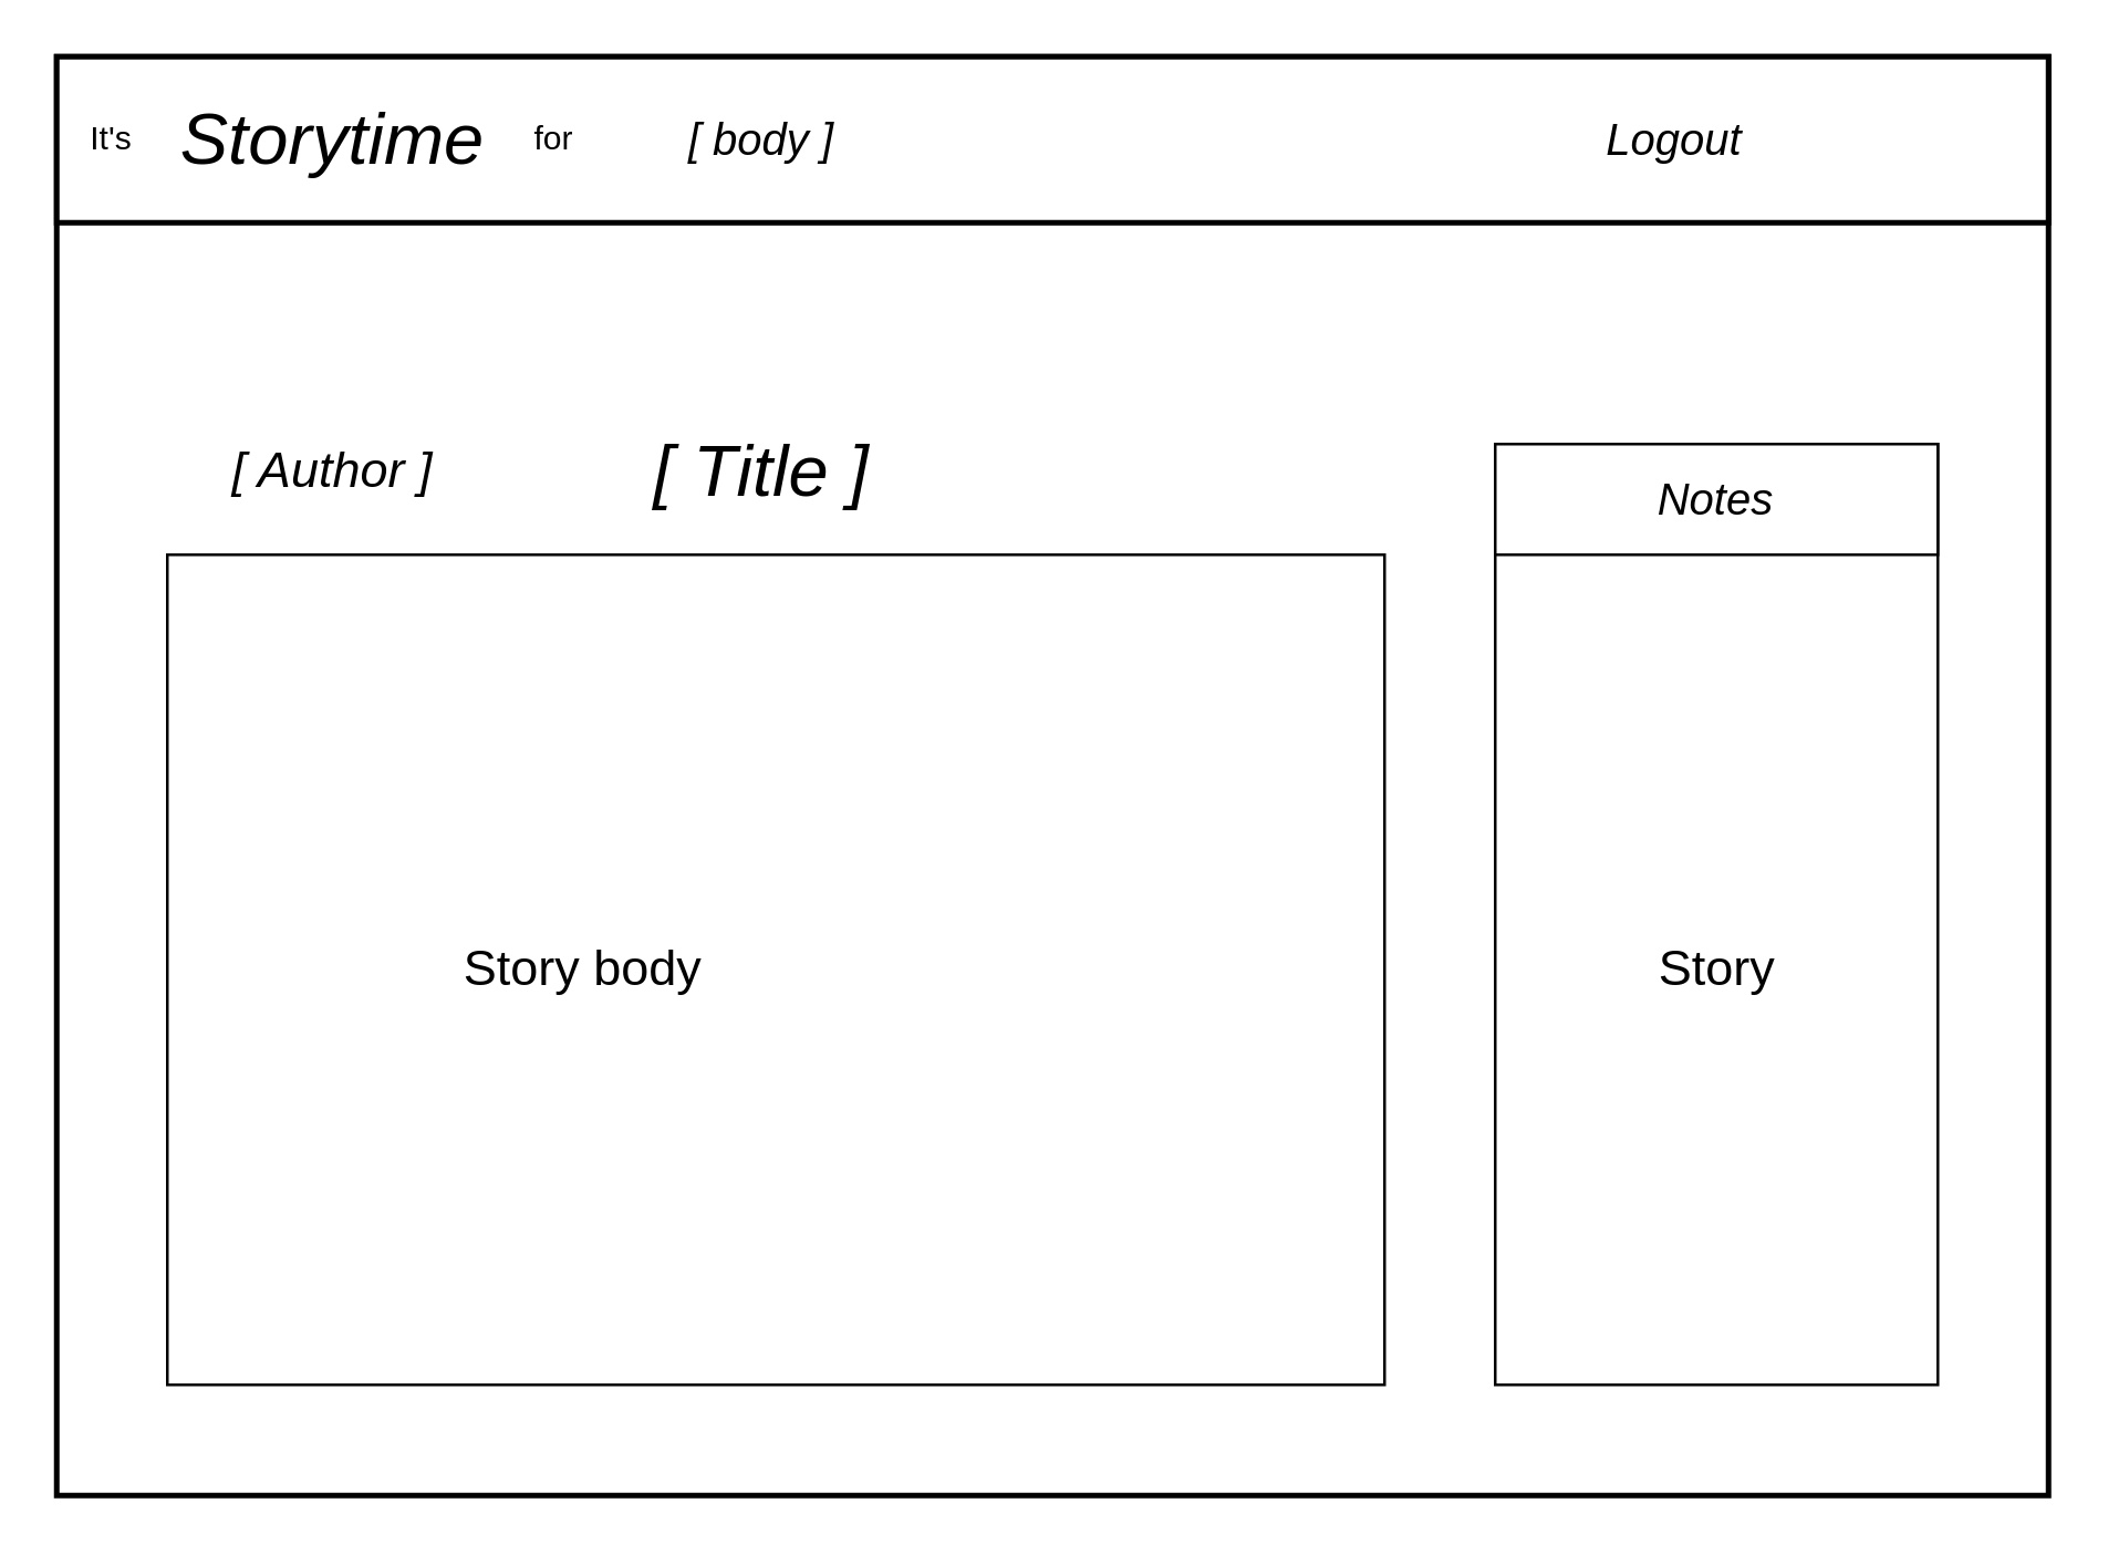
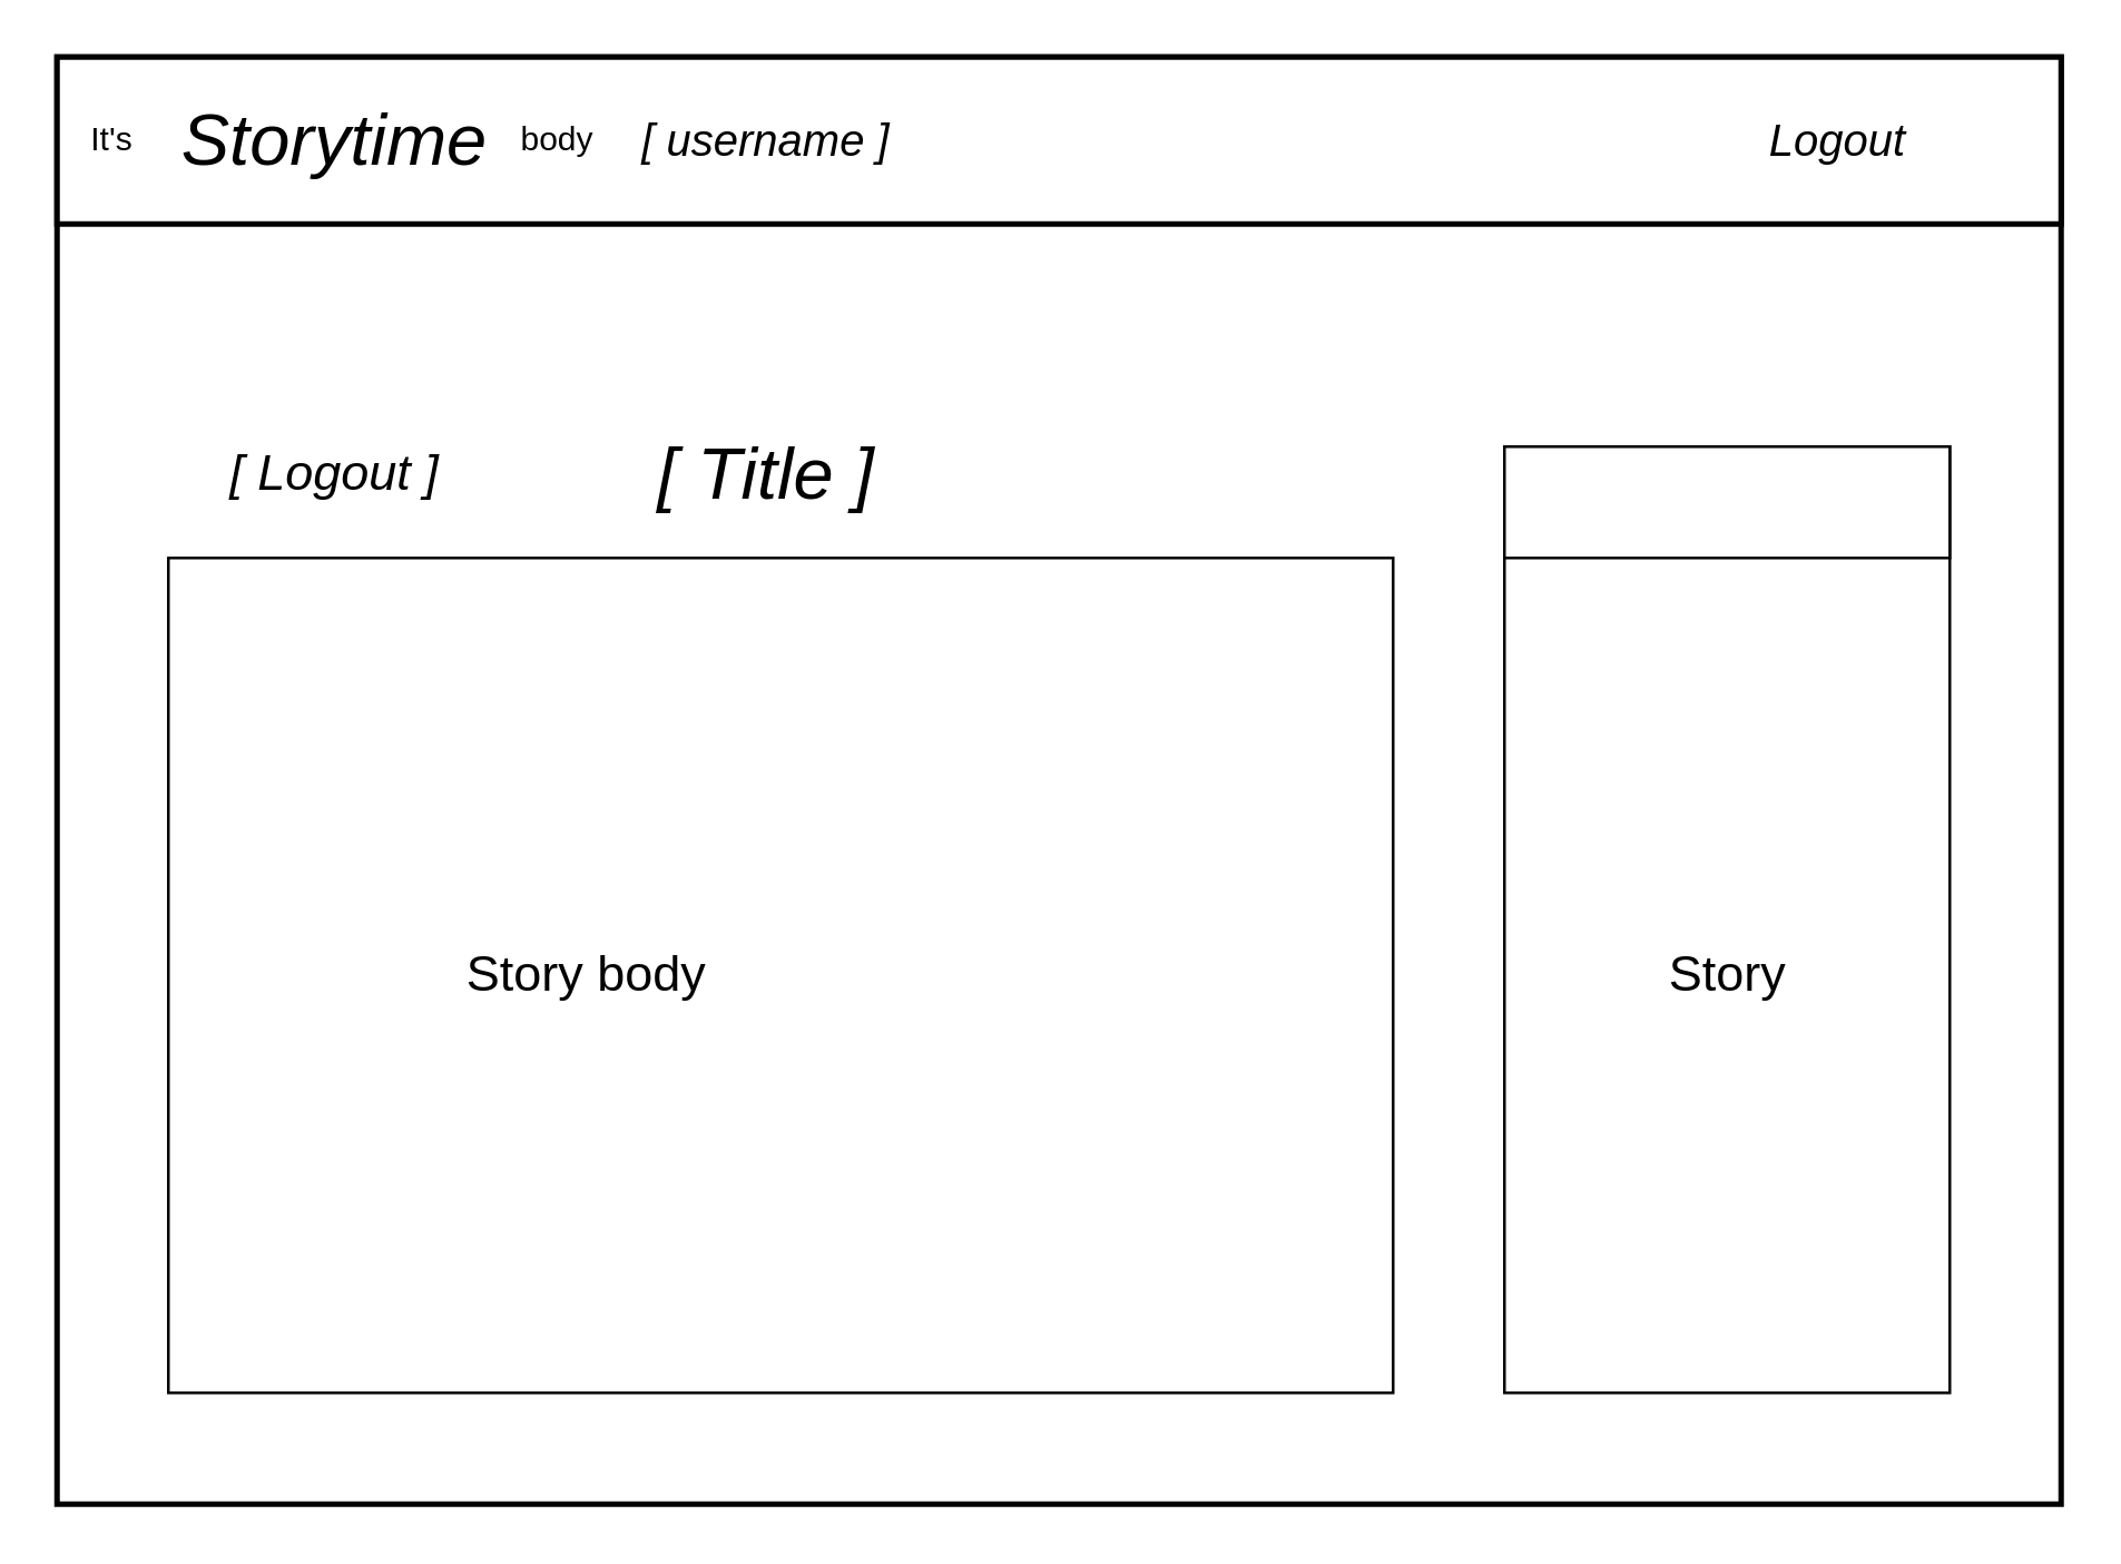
  <mxCell id="0" />
  <mxCell id="1" parent="0" />
  <mxCell id="2" value="" style="rounded=0;whiteSpace=wrap;html=1;strokeWidth=2;" vertex="1" parent="1"><mxGeometry x="20" y="20" width="720" height="520" as="geometry" /></mxCell>
  <mxCell id="3" value="" style="rounded=0;whiteSpace=wrap;html=1;strokeWidth=2;" vertex="1" parent="1"><mxGeometry x="20" y="20" width="720" height="60" as="geometry" /></mxCell>
  <mxCell id="4" value="&lt;font size=&quot;1&quot;&gt;&lt;i style=&quot;font-size: 26px&quot;&gt;[ Title ]&lt;/i&gt;&lt;/font&gt;" style="text;html=1;strokeColor=none;fillColor=none;align=center;verticalAlign=middle;whiteSpace=wrap;rounded=0;" vertex="1" parent="1"><mxGeometry x="175" y="150" width="200" height="40" as="geometry" /></mxCell>
  <mxCell id="5" value="&lt;font style=&quot;font-size: 26px&quot;&gt;&lt;i&gt;Storytime&lt;/i&gt;&lt;/font&gt;" style="text;html=1;strokeColor=none;fillColor=none;align=center;verticalAlign=middle;whiteSpace=wrap;rounded=0;" vertex="1" parent="1"><mxGeometry x="50" y="40" width="140" height="20" as="geometry" /></mxCell>
- <mxCell id="6" value="&lt;font size=&quot;1&quot;&gt;&lt;i style=&quot;font-size: 16px&quot;&gt;[ body ]&lt;/i&gt;&lt;/font&gt;" style="text;html=1;strokeColor=none;fillColor=none;align=center;verticalAlign=middle;whiteSpace=wrap;rounded=0;" vertex="1" parent="1"><mxGeometry x="150" y="40" width="250" height="20" as="geometry" /></mxCell>
- <mxCell id="7" value="&lt;i&gt;&lt;font style=&quot;font-size: 16px&quot;&gt;Logout&lt;/font&gt;&lt;/i&gt;" style="text;html=1;strokeColor=none;fillColor=none;align=center;verticalAlign=middle;whiteSpace=wrap;rounded=0;" vertex="1" parent="1"><mxGeometry x="555" y="40" width="100" height="20" as="geometry" /></mxCell>
- <mxCell id="8" value="for" style="text;html=1;strokeColor=none;fillColor=none;align=center;verticalAlign=middle;whiteSpace=wrap;rounded=0;" vertex="1" parent="1"><mxGeometry x="180" y="40" width="40" height="20" as="geometry" /></mxCell>
+ <mxCell id="6" value="&lt;font size=&quot;1&quot;&gt;&lt;i style=&quot;font-size: 16px&quot;&gt;[ username ]&lt;/i&gt;&lt;/font&gt;" style="text;html=1;strokeColor=none;fillColor=none;align=center;verticalAlign=middle;whiteSpace=wrap;rounded=0;" vertex="1" parent="1"><mxGeometry x="150" y="40" width="250" height="20" as="geometry" /></mxCell>
+ <mxCell id="7" value="&lt;i&gt;&lt;font style=&quot;font-size: 16px&quot;&gt;Logout&lt;/font&gt;&lt;/i&gt;" style="text;html=1;strokeColor=none;fillColor=none;align=center;verticalAlign=middle;whiteSpace=wrap;rounded=0;" vertex="1" parent="1"><mxGeometry x="610" y="40" width="100" height="20" as="geometry" /></mxCell>
+ <mxCell id="8" value="body" style="text;html=1;strokeColor=none;fillColor=none;align=center;verticalAlign=middle;whiteSpace=wrap;rounded=0;" vertex="1" parent="1"><mxGeometry x="180" y="40" width="40" height="20" as="geometry" /></mxCell>
  <mxCell id="9" value="It's" style="text;html=1;strokeColor=none;fillColor=none;align=center;verticalAlign=middle;whiteSpace=wrap;rounded=0;" vertex="1" parent="1"><mxGeometry x="20" y="40" width="40" height="20" as="geometry" /></mxCell>
  <mxCell id="10" value="" style="rounded=0;whiteSpace=wrap;html=1;" vertex="1" parent="1"><mxGeometry x="60" y="200" width="440" height="300" as="geometry" /></mxCell>
- <mxCell id="11" value="&lt;font size=&quot;1&quot;&gt;&lt;i style=&quot;font-size: 18px&quot;&gt;[ Author ]&lt;/i&gt;&lt;/font&gt;" style="text;html=1;strokeColor=none;fillColor=none;align=center;verticalAlign=middle;whiteSpace=wrap;rounded=0;" vertex="1" parent="1"><mxGeometry x="20" y="150" width="200" height="40" as="geometry" /></mxCell>
+ <mxCell id="11" value="&lt;font size=&quot;1&quot;&gt;&lt;i style=&quot;font-size: 18px&quot;&gt;[ Logout ]&lt;/i&gt;&lt;/font&gt;" style="text;html=1;strokeColor=none;fillColor=none;align=center;verticalAlign=middle;whiteSpace=wrap;rounded=0;" vertex="1" parent="1"><mxGeometry x="20" y="150" width="200" height="40" as="geometry" /></mxCell>
  <mxCell id="12" value="&lt;font style=&quot;font-size: 18px&quot;&gt;Story body&lt;/font&gt;" style="text;html=1;strokeColor=none;fillColor=none;align=center;verticalAlign=middle;whiteSpace=wrap;rounded=0;" vertex="1" parent="1"><mxGeometry x="147.5" y="310" width="125" height="80" as="geometry" /></mxCell>
  <mxCell id="13" value="" style="rounded=0;whiteSpace=wrap;html=1;" vertex="1" parent="1"><mxGeometry x="540" y="160" width="160" height="340" as="geometry" /></mxCell>
  <mxCell id="14" value="" style="rounded=0;whiteSpace=wrap;html=1;" vertex="1" parent="1"><mxGeometry x="540" y="160" width="160" height="40" as="geometry" /></mxCell>
  <mxCell id="15" value="&lt;span style=&quot;font-size: 18px&quot;&gt;Story&lt;/span&gt;" style="text;html=1;strokeColor=none;fillColor=none;align=center;verticalAlign=middle;whiteSpace=wrap;rounded=0;" vertex="1" parent="1"><mxGeometry x="557.5" y="310" width="125" height="80" as="geometry" /></mxCell>
- <mxCell id="16" value="&lt;font style=&quot;font-size: 16px&quot;&gt;&lt;i&gt;Notes&lt;/i&gt;&lt;/font&gt;" style="text;html=1;strokeColor=none;fillColor=none;align=center;verticalAlign=middle;whiteSpace=wrap;rounded=0;" vertex="1" parent="1"><mxGeometry x="540" y="160" width="160" height="40" as="geometry" /></mxCell>
